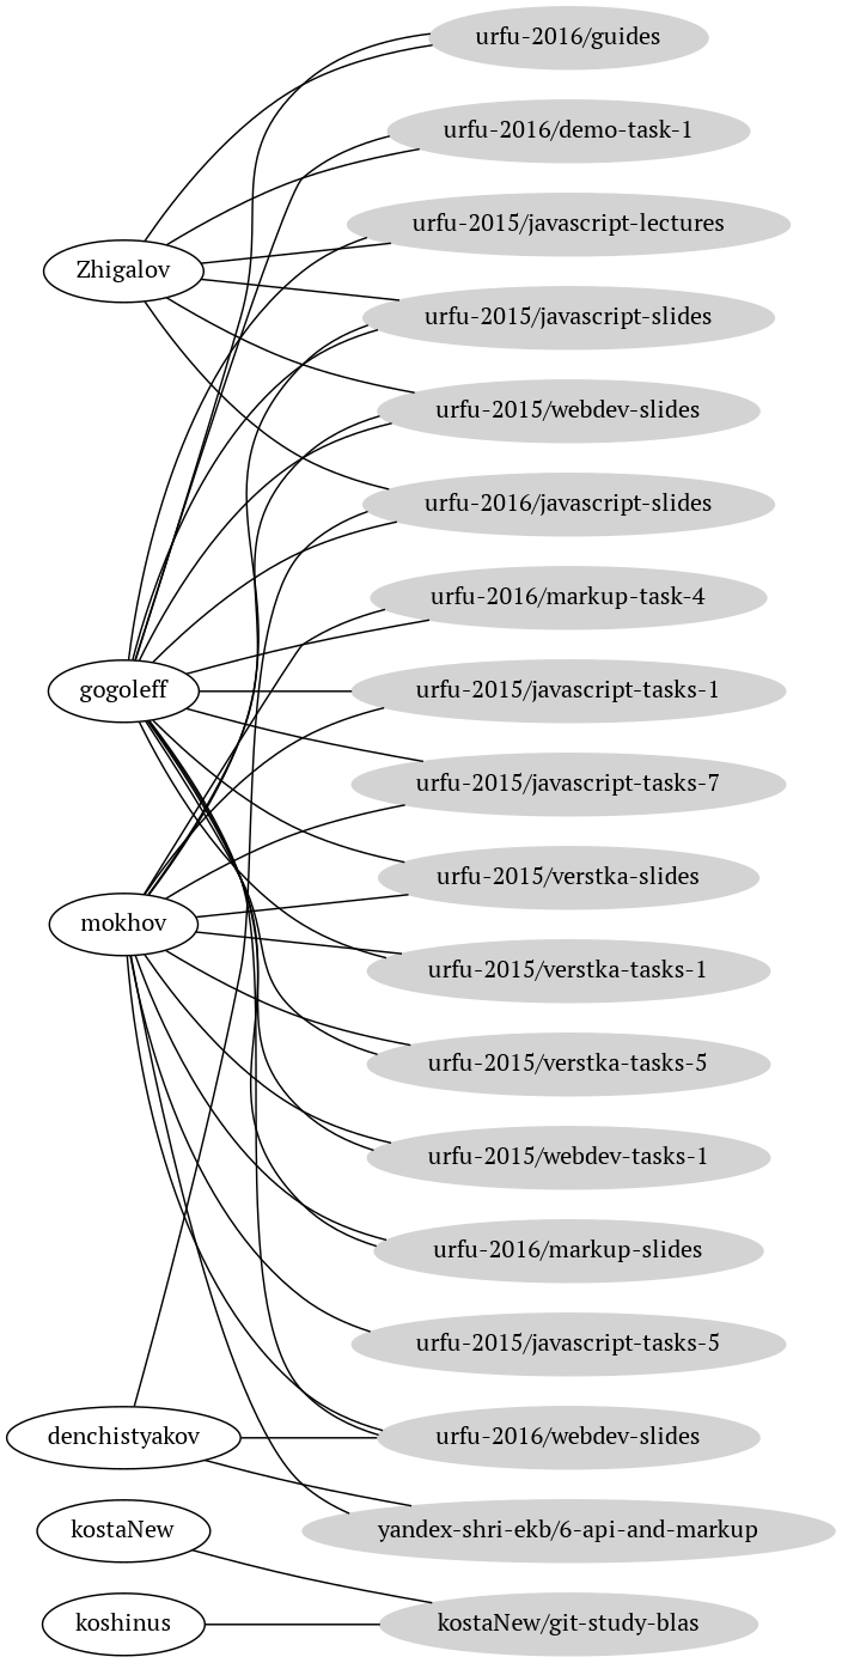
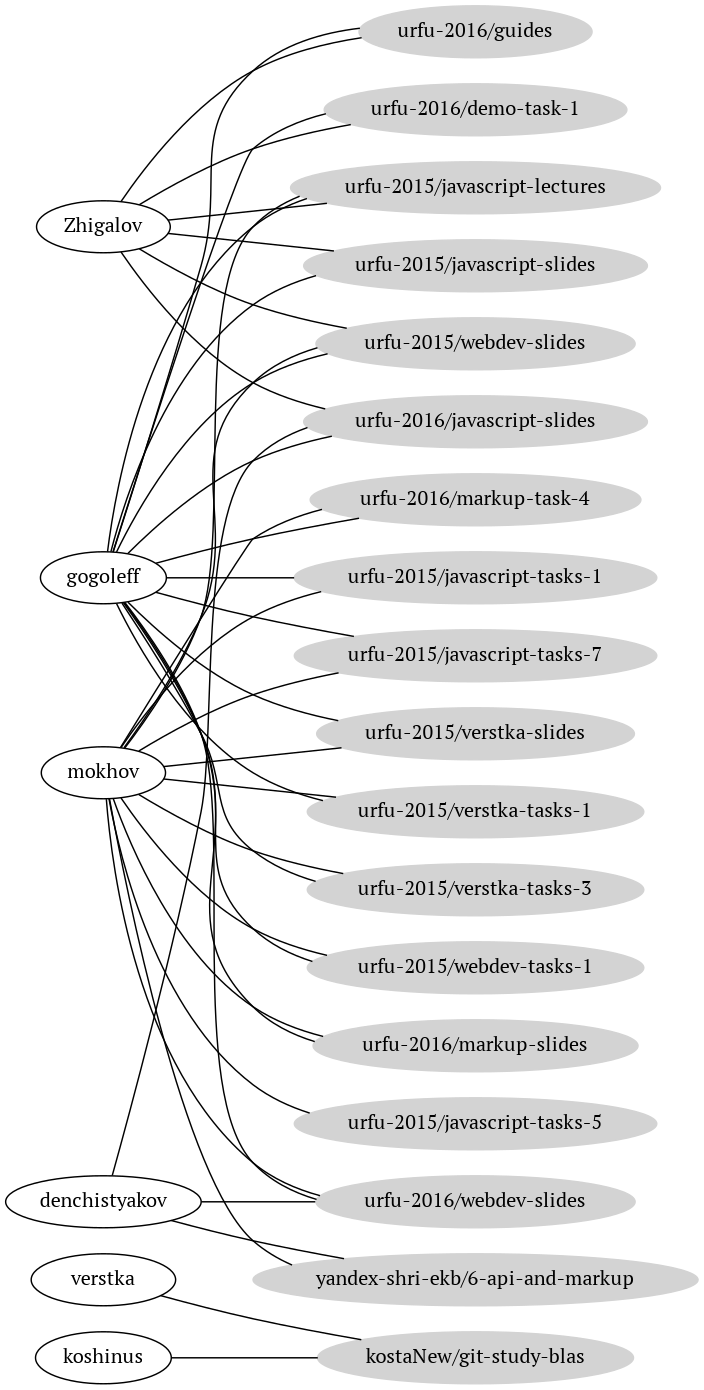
  graph {
    fontname="PT Serif"
    rankdir=LR
    node [fontname="PT Serif" color=lightgrey style=filled]
    edge [fontname="PT Serif"]
-   n1 [label=kostaNew color="" style=""]
+   n1 [label=verstka color="" style=""]
    n2 [label="kostaNew/git-study-blas"]
    n3 [label=koshinus color="" style=""]
    n4 [label=gogoleff color="" style=""]
    n5 [label="urfu-2016/demo-task-1"]
    n6 [label="urfu-2016/guides"]
    n7 [label="urfu-2015/javascript-lectures"]
    n8 [label="urfu-2015/javascript-slides"]
    n9 [label="urfu-2016/javascript-slides"]
    n10 [label="urfu-2015/javascript-tasks-1"]
    n11 [label="urfu-2015/javascript-tasks-7"]
    n12 [label="urfu-2015/verstka-slides"]
    n13 [label="urfu-2015/verstka-tasks-1"]
-   n14 [label="urfu-2015/verstka-tasks-5"]
+   n14 [label="urfu-2015/verstka-tasks-3"]
    n15 [label="urfu-2015/webdev-slides"]
    n16 [label="urfu-2016/webdev-slides"]
    n17 [label="urfu-2015/webdev-tasks-1"]
    n18 [label="urfu-2016/markup-slides"]
    n19 [label="urfu-2016/markup-task-4"]
    n20 [label="urfu-2015/javascript-tasks-5"]
    n21 [label=denchistyakov color="" style=""]
    n22 [label="yandex-shri-ekb/6-api-and-markup"]
    n23 [label=Zhigalov color="" style=""]
    n24 [label=mokhov color="" style=""]
    n1 -- n2
    n3 -- n2
    n4 -- n5
    n4 -- n6
    n4 -- n7
    n4 -- n8
    n4 -- n9
    n4 -- n10
    n4 -- n11
    n4 -- n12
    n4 -- n13
    n4 -- n14
    n4 -- n15
    n4 -- n16
    n4 -- n17
    n4 -- n18
    n4 -- n19
    n21 -- n9
    n21 -- n16
    n21 -- n22
    n23 -- n5
    n23 -- n6
    n23 -- n7
    n23 -- n8
    n23 -- n9
    n23 -- n15
-   n24 -- n8
+   n24 -- n7
    n24 -- n10
    n24 -- n11
    n24 -- n12
    n24 -- n13
    n24 -- n14
    n24 -- n15
    n24 -- n16
    n24 -- n17
    n24 -- n18
    n24 -- n19
    n24 -- n20
    n24 -- n22
  }
